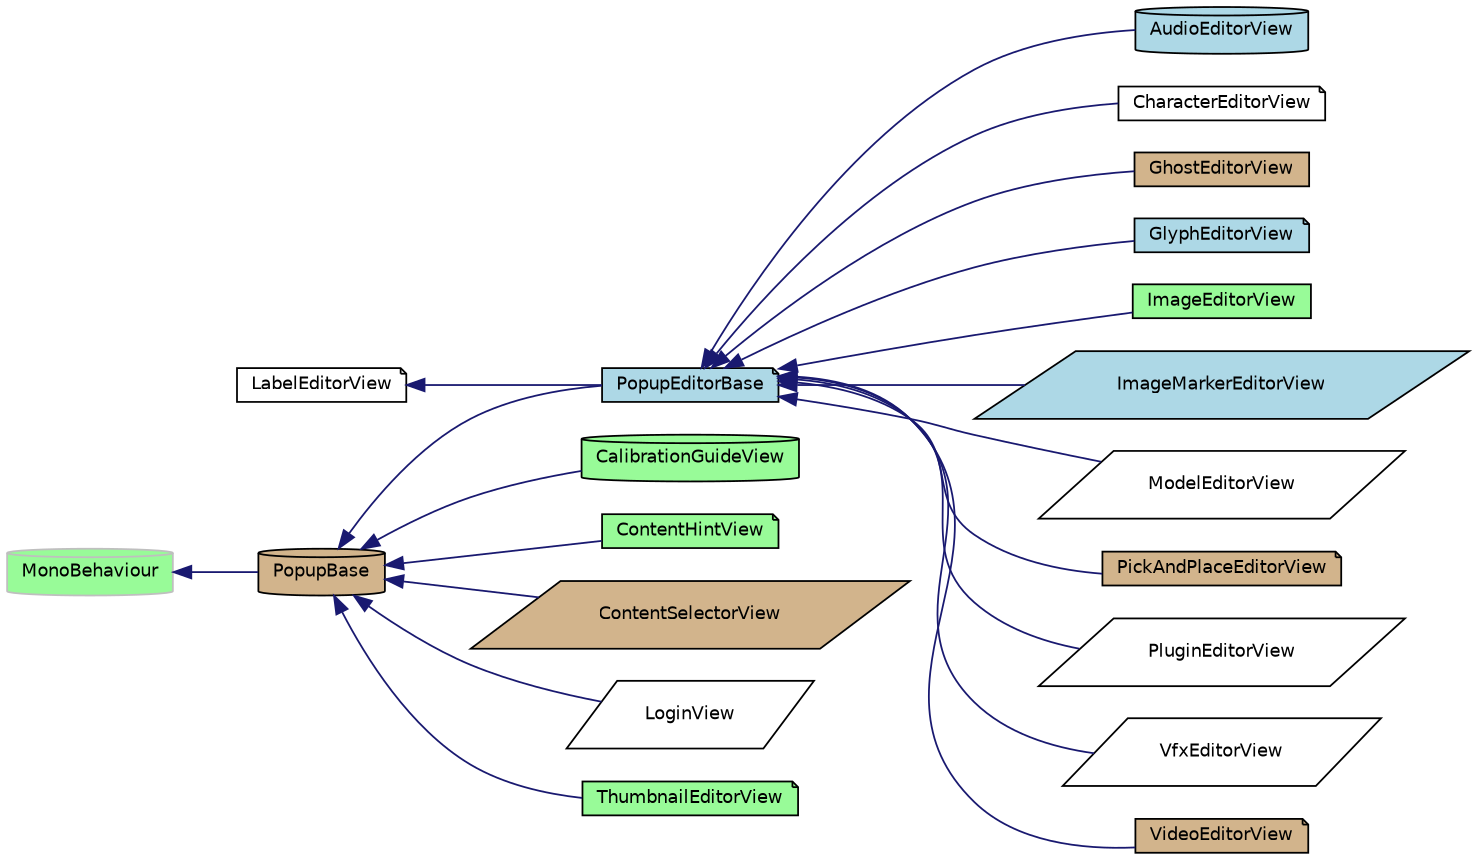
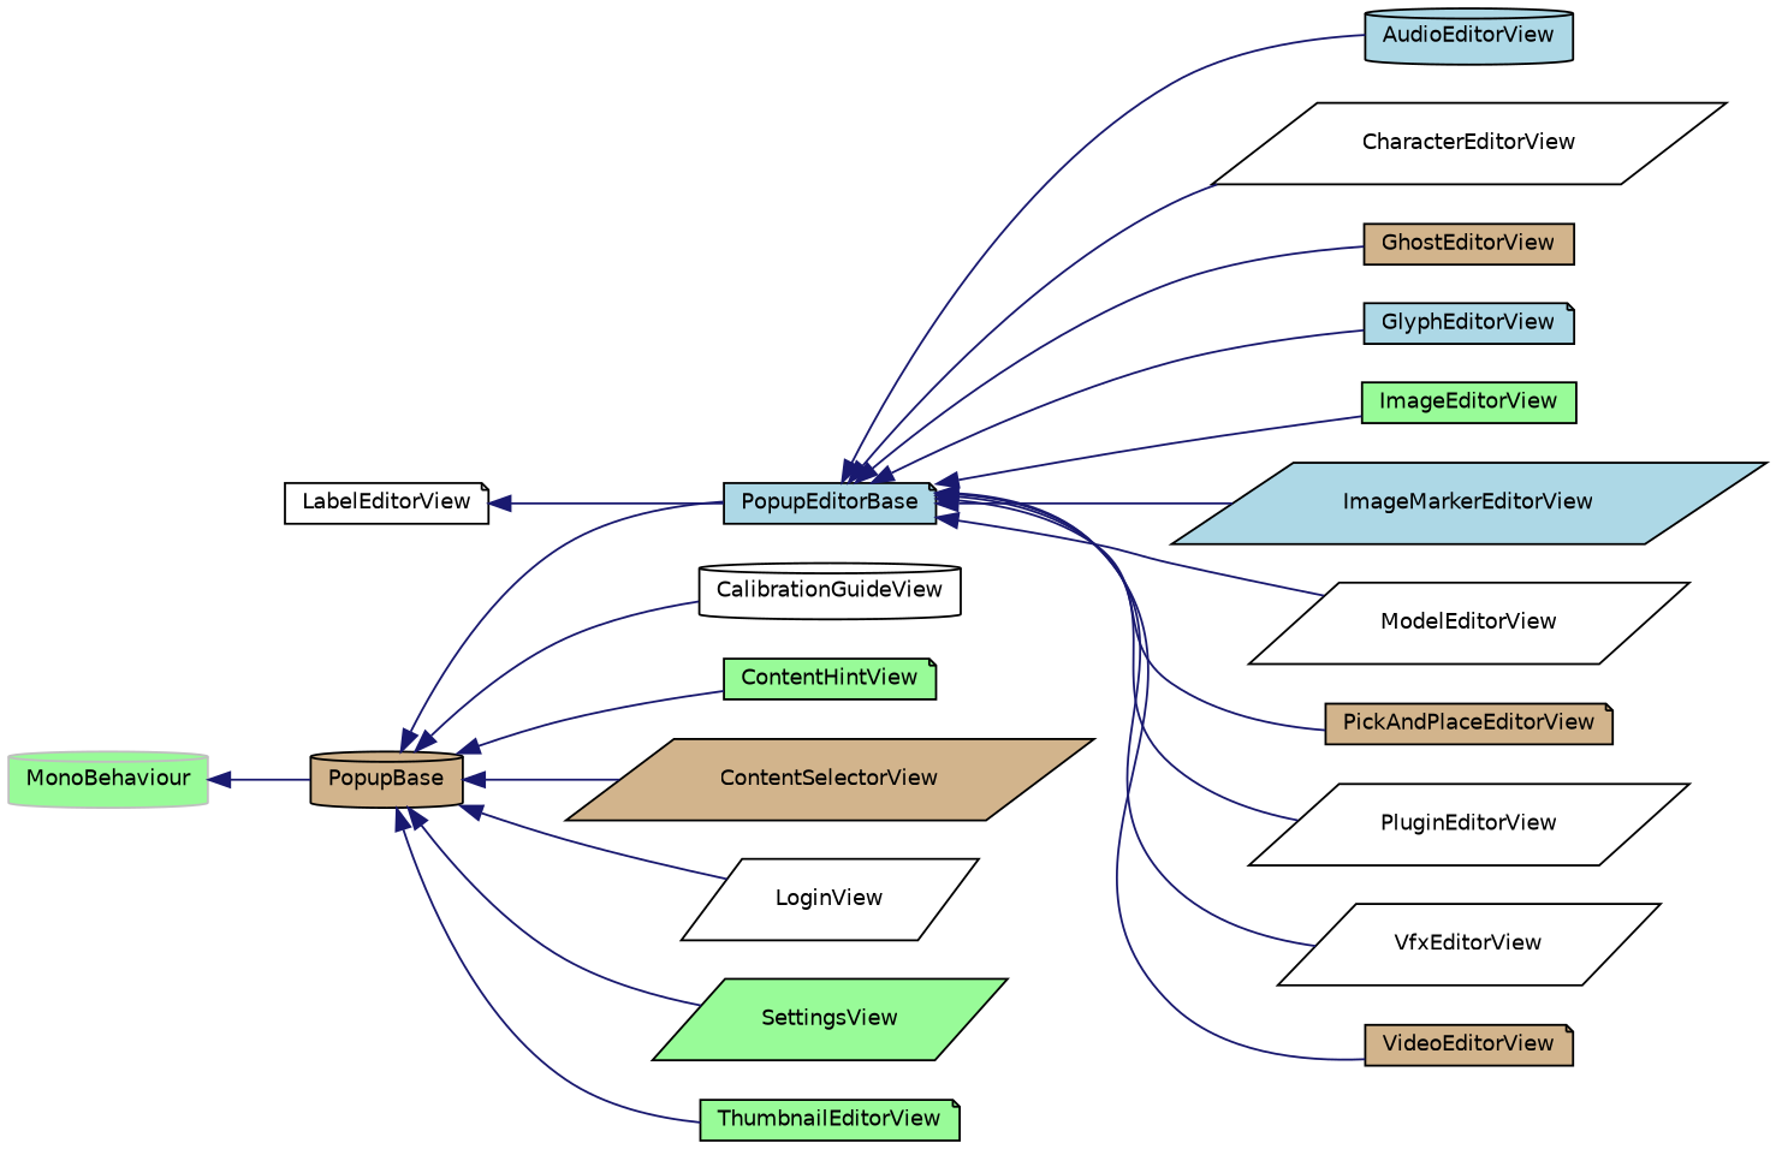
  digraph {
    rankdir=LR
    node [color=black fillcolor=palegreen fontname=Helvetica fontsize=10 shape=parallelogram style=filled]
    edge [color=midnightblue dir=back fontname=Helvetica fontsize=10 labelfontname=Helvetica labelfontsize=10 style=solid]
    n1 [fillcolor=tan fontcolor=black height=0.2 label=PopupBase shape=cylinder width=0.4]
-   n2 [height=0.2 label=CalibrationGuideView shape=cylinder width=0.4]
+   n2 [fillcolor=white height=0.2 label=CalibrationGuideView shape=cylinder width=0.4]
    n3 [height=0.2 label=ContentHintView shape=note width=0.4]
    n4 [fillcolor=tan height=0.2 label=ContentSelectorView width=0.4]
    n5 [fillcolor=white height=0.2 label=LoginView width=0.4]
    n6 [fillcolor=lightblue height=0.2 label=PopupEditorBase shape=note width=0.4]
+   n7 [height=0.2 label=SettingsView width=0.4]
    n8 [height=0.2 label=ThumbnailEditorView shape=note width=0.4]
    n9 [fillcolor=lightblue height=0.2 label=AudioEditorView shape=cylinder width=0.4]
-   n10 [fillcolor=white height=0.2 label=CharacterEditorView shape=note width=0.4]
+   n10 [fillcolor=white height=0.2 label=CharacterEditorView width=0.4]
    n11 [fillcolor=tan height=0.2 label=GhostEditorView shape=box width=0.4]
    n12 [fillcolor=lightblue height=0.2 label=GlyphEditorView shape=note width=0.4]
    n13 [height=0.2 label=ImageEditorView shape=box width=0.4]
    n14 [fillcolor=lightblue height=0.2 label=ImageMarkerEditorView width=0.4]
    n15 [fillcolor=white height=0.2 label=ModelEditorView width=0.4]
    n16 [fillcolor=tan height=0.2 label=PickAndPlaceEditorView shape=note width=0.4]
    n17 [fillcolor=white height=0.2 label=PluginEditorView width=0.4]
    n18 [fillcolor=white height=0.2 label=VfxEditorView width=0.4]
    n19 [fillcolor=tan height=0.2 label=VideoEditorView shape=note width=0.4]
    n20 [color=grey75 height=0.2 label=MonoBehaviour shape=cylinder width=0.4]
    n21 [fillcolor=white height=0.2 label=LabelEditorView shape=note width=0.4]
    n1 -> n2
    n1 -> n3
    n1 -> n4
    n1 -> n5
    n1 -> n6
+   n1 -> n7
    n1 -> n8
    n6 -> n9
    n6 -> n10
    n6 -> n11
    n6 -> n12
    n6 -> n13
    n6 -> n14
    n6 -> n15
    n6 -> n16
    n6 -> n17
    n6 -> n18
    n6 -> n19
    n20 -> n1
    n21 -> n6
  }
